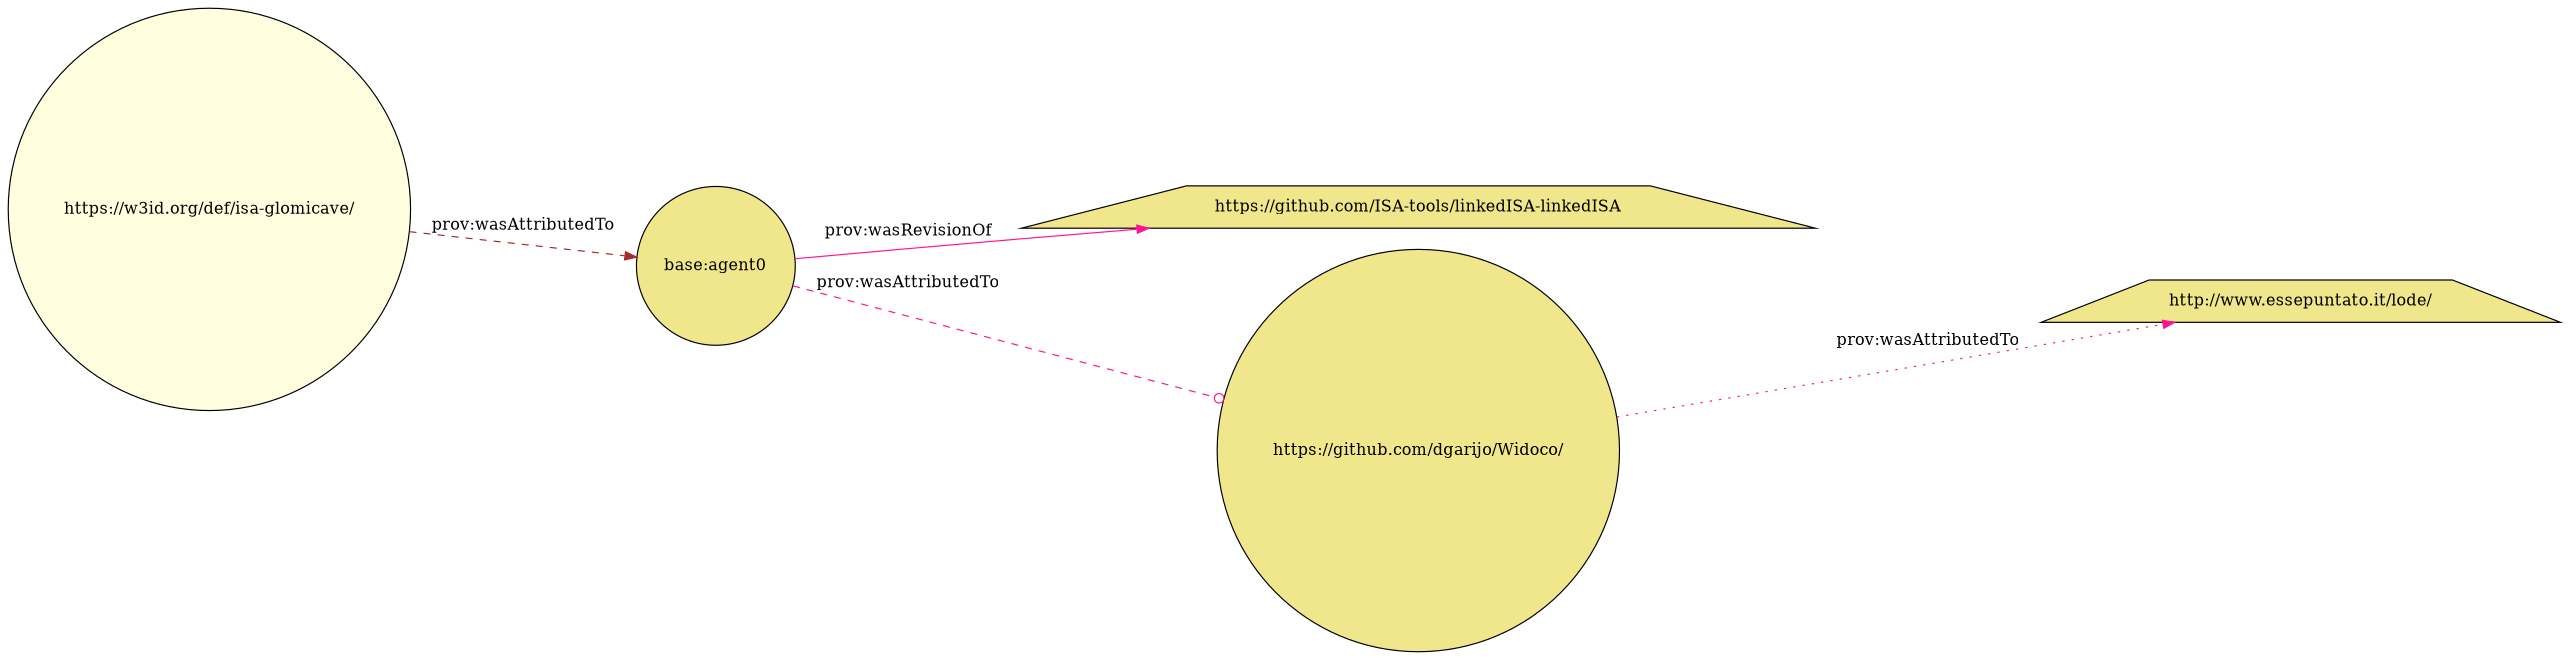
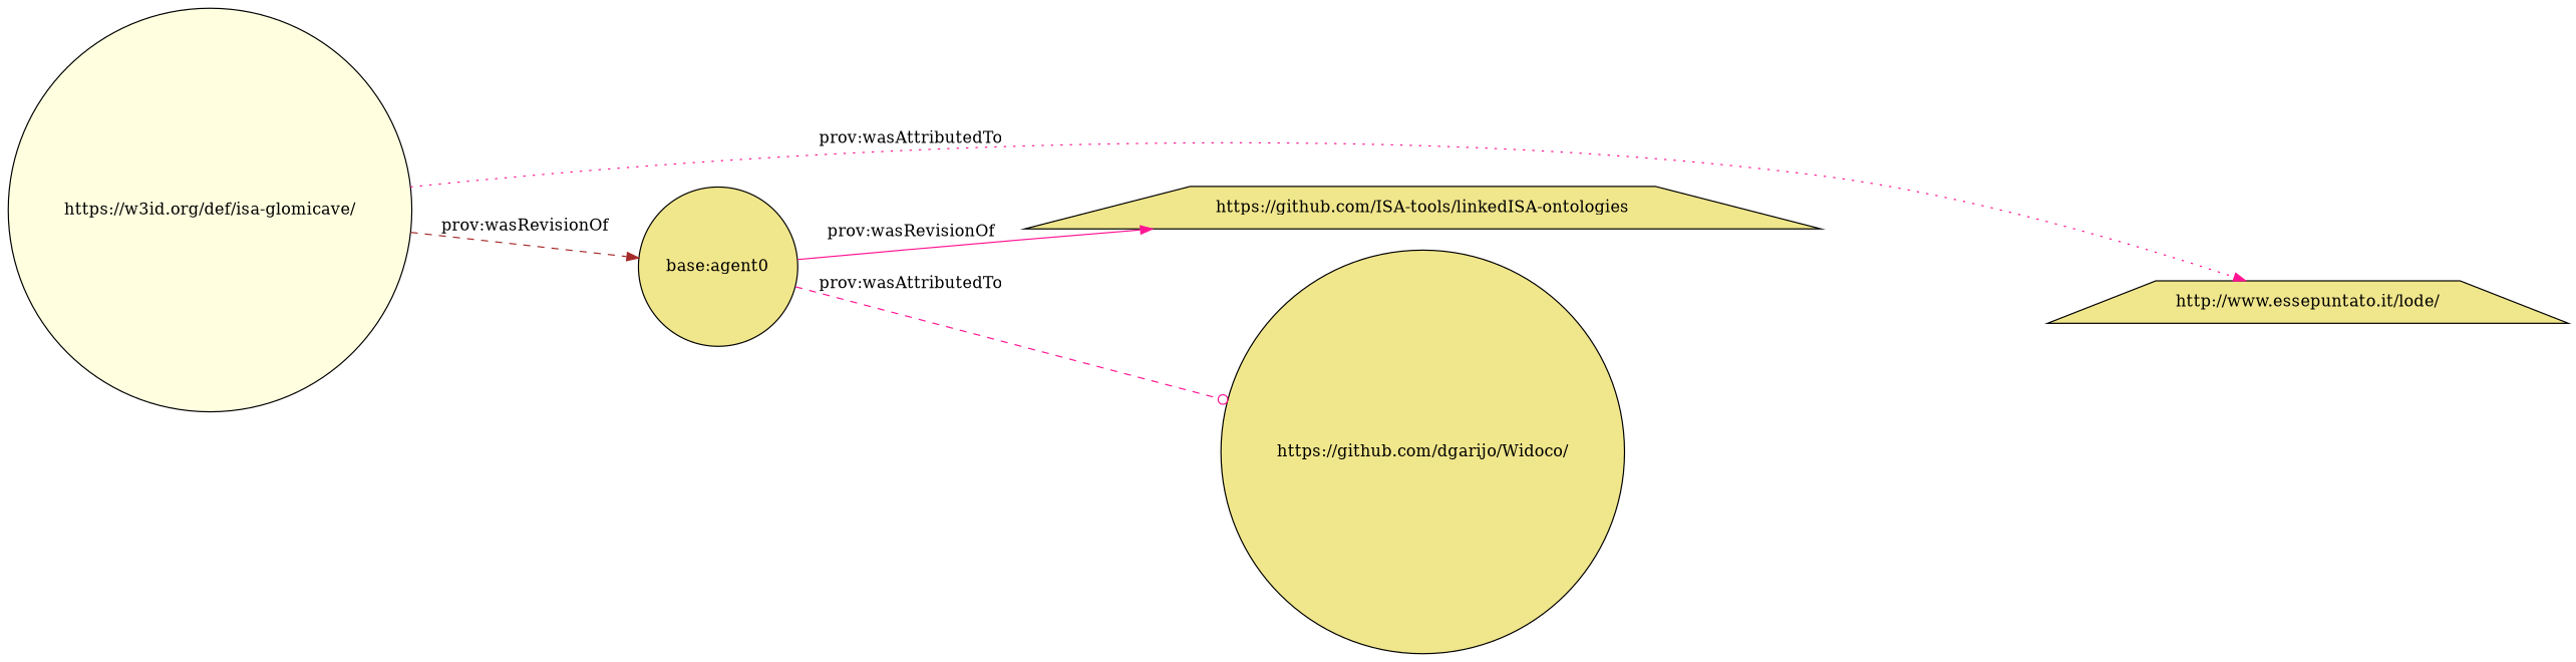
  digraph {
    rankdir=LR
    node [fillcolor=khaki shape=circle style=filled]
    edge [arrowhead=normal color=deeppink style=dashed]
    "https://w3id.org/def/isa-glomicave/" [fillcolor=lightyellow]
    "http://www.essepuntato.it/lode/" [shape=trapezium]
    "base:agent0"
-   "https://github.com/ISA-tools/linkedISA-ontologies" [shape=trapezium label="https://github.com/ISA-tools/linkedISA-linkedISA"]
+   "https://github.com/ISA-tools/linkedISA-ontologies" [shape=trapezium]
    "https://github.com/dgarijo/Widoco/"
-   "https://github.com/dgarijo/Widoco/" -> "http://www.essepuntato.it/lode/" [label="prov:wasAttributedTo" style=dotted]
-   "https://w3id.org/def/isa-glomicave/" -> "base:agent0" [color=brown label="prov:wasAttributedTo"]
+   "https://w3id.org/def/isa-glomicave/" -> "http://www.essepuntato.it/lode/" [label="prov:wasAttributedTo" style=dotted]
+   "https://w3id.org/def/isa-glomicave/" -> "base:agent0" [color=brown label="prov:wasRevisionOf"]
    "base:agent0" -> "https://github.com/ISA-tools/linkedISA-ontologies" [label="prov:wasRevisionOf" style=solid]
    "base:agent0" -> "https://github.com/dgarijo/Widoco/" [arrowhead=odot label="prov:wasAttributedTo"]
  }
